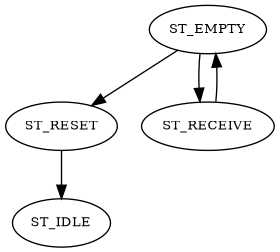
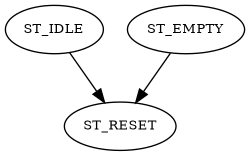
  digraph {
    node [fontsize=10]
    ST_IDLE
    ST_RESET
    ST_EMPTY
-   ST_RECEIVE
-   ST_RESET -> ST_IDLE
+   ST_IDLE -> ST_RESET
    ST_EMPTY -> ST_RESET
-   ST_EMPTY -> ST_RECEIVE
-   ST_RECEIVE -> ST_EMPTY
  }
